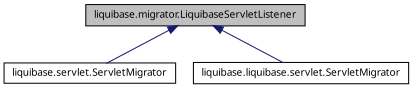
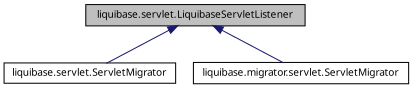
  digraph {
    node [color=black fillcolor=white fontname="FreeSans.ttf" fontsize=10 shape=record style=filled]
    edge [color=midnightblue dir=back fontname="FreeSans.ttf" fontsize=10 labelfontname="FreeSans.ttf" labelfontsize=10 style=solid]
-   n1 [fillcolor=grey75 fontcolor=black height=0.2 label="liquibase.migrator.LiquibaseServletListener" width=0.4]
+   n1 [fillcolor=grey75 fontcolor=black height=0.2 label="liquibase.servlet.LiquibaseServletListener" width=0.4]
    n2 [height=0.2 label="liquibase.servlet.ServletMigrator" width=0.4]
-   n3 [height=0.2 label="liquibase.liquibase.servlet.ServletMigrator" width=0.4]
+   n3 [height=0.2 label="liquibase.migrator.servlet.ServletMigrator" width=0.4]
    n1 -> n2
    n1 -> n3
  }
